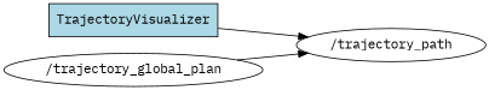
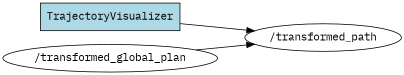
  digraph {
    fontname="IBM Plex Mono"
    rankdir=LR
    node [fillcolor=white fontname="IBM Plex Mono" shape=ellipse style=filled]
    edge [fontname="IBM Plex Mono"]
    TrajectoryVisualizer [fillcolor=lightblue shape=box]
-   "/trajectory_path"
-   "/transformed_global_plan" [label="/trajectory_global_plan"]
+   "/trajectory_path" [label="/transformed_path"]
+   "/transformed_global_plan"
    TrajectoryVisualizer -> "/trajectory_path"
    "/transformed_global_plan" -> "/trajectory_path"
  }
